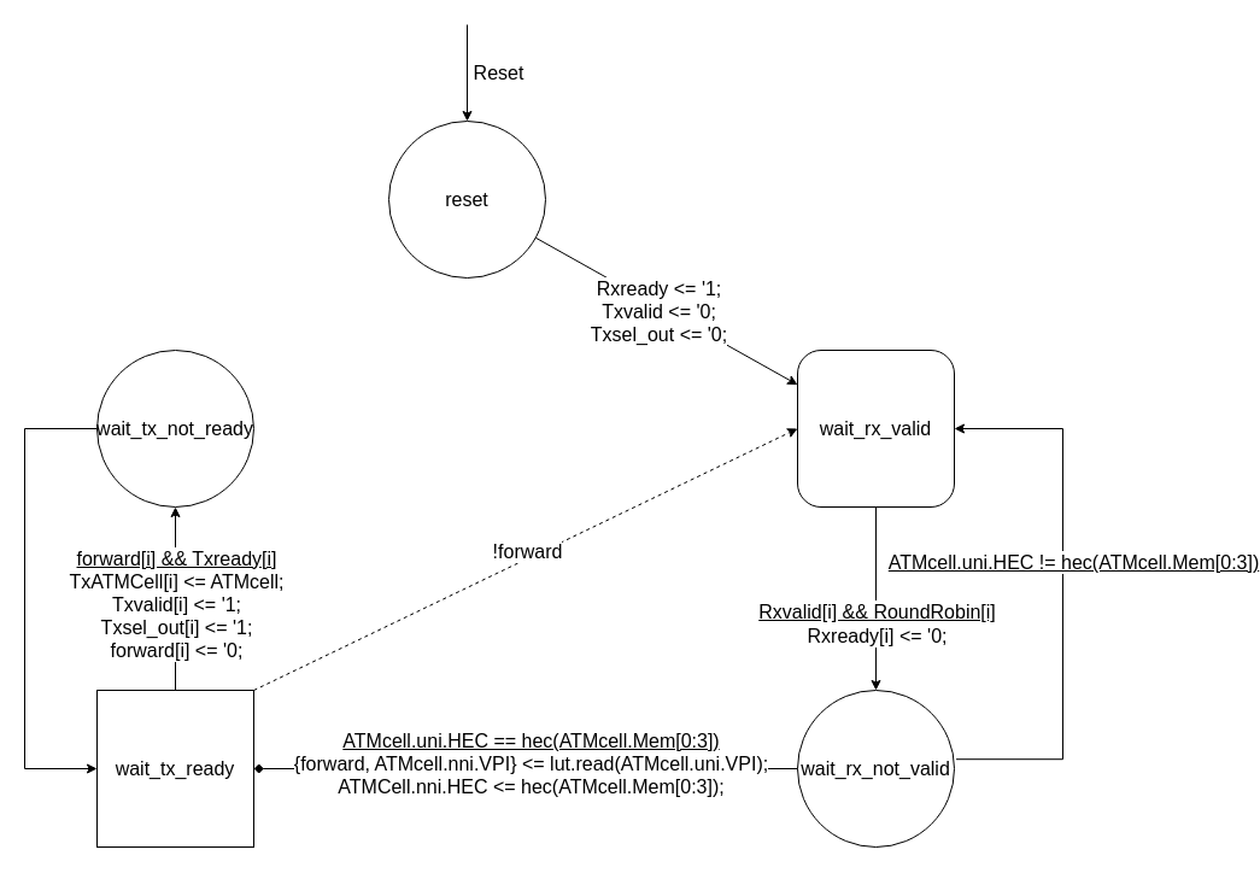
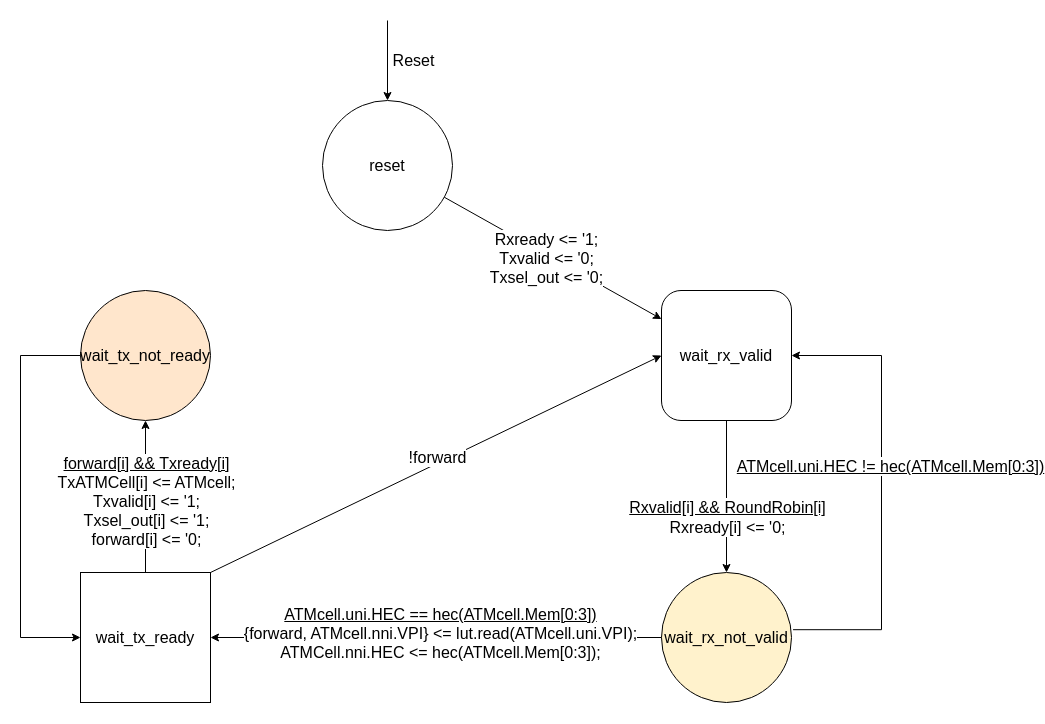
  <mxCell id="0" />
  <mxCell id="1" parent="0" />
- <mxCell id="2" value="wait_rx_not_valid" style="ellipse;whiteSpace=wrap;html=1;aspect=fixed;fontSize=16;" vertex="1" parent="1"><mxGeometry x="661" y="572" width="130" height="130" as="geometry" /></mxCell>
+ <mxCell id="2" value="wait_rx_not_valid" style="ellipse;whiteSpace=wrap;html=1;aspect=fixed;fontSize=16;fillColor=#fff2cc;" vertex="1" parent="1"><mxGeometry x="661" y="572" width="130" height="130" as="geometry" /></mxCell>
  <mxCell id="3" value="wait_rx_valid" style="whiteSpace=wrap;html=1;aspect=fixed;fontSize=16;rounded=1;" vertex="1" parent="1"><mxGeometry x="661" y="290" width="130" height="130" as="geometry" /></mxCell>
  <mxCell id="4" value="reset" style="ellipse;whiteSpace=wrap;html=1;aspect=fixed;fontSize=16;" vertex="1" parent="1"><mxGeometry x="322" y="100" width="130" height="130" as="geometry" /></mxCell>
  <mxCell id="5" value="wait_tx_ready" style="whiteSpace=wrap;html=1;aspect=fixed;fontSize=16;rounded=0;" vertex="1" parent="1"><mxGeometry x="80" y="572" width="130" height="130" as="geometry" /></mxCell>
- <mxCell id="6" value="wait_tx_not_ready" style="ellipse;whiteSpace=wrap;html=1;aspect=fixed;fontSize=16;" vertex="1" parent="1"><mxGeometry x="80" y="290" width="130" height="130" as="geometry" /></mxCell>
+ <mxCell id="6" value="wait_tx_not_ready" style="ellipse;whiteSpace=wrap;html=1;aspect=fixed;fontSize=16;fillColor=#ffe6cc;" vertex="1" parent="1"><mxGeometry x="80" y="290" width="130" height="130" as="geometry" /></mxCell>
  <mxCell id="7" value="" style="endArrow=classic;html=1;rounded=0;" edge="1" parent="1" source="4" target="3"><mxGeometry width="50" height="50" relative="1" as="geometry"><mxPoint x="472" y="340" as="sourcePoint" /><mxPoint x="452" y="440" as="targetPoint" /></mxGeometry></mxCell>
  <mxCell id="8" value="&lt;font style=&quot;font-size: 16px;&quot;&gt;Rxready &amp;lt;= '1;&lt;/font&gt;&lt;div&gt;&lt;font style=&quot;font-size: 16px;&quot;&gt;Txvalid &amp;lt;= '0;&lt;/font&gt;&lt;/div&gt;&lt;div&gt;&lt;font style=&quot;font-size: 16px;&quot;&gt;Txsel_out &amp;lt;= '0;&lt;/font&gt;&lt;/div&gt;" style="edgeLabel;html=1;align=center;verticalAlign=middle;resizable=0;points=[];" vertex="1" connectable="0" parent="7"><mxGeometry x="-0.054" y="-3" relative="1" as="geometry"><mxPoint as="offset" /></mxGeometry></mxCell>
  <mxCell id="9" value="" style="endArrow=classic;html=1;rounded=0;entryX=0.5;entryY=0;entryDx=0;entryDy=0;" edge="1" parent="1" target="4"><mxGeometry width="50" height="50" relative="1" as="geometry"><mxPoint x="387" y="20" as="sourcePoint" /><mxPoint x="402" y="90" as="targetPoint" /></mxGeometry></mxCell>
  <mxCell id="10" value="&lt;font style=&quot;font-size: 16px;&quot;&gt;Reset&lt;/font&gt;" style="edgeLabel;html=1;align=center;verticalAlign=middle;resizable=0;points=[];" vertex="1" connectable="0" parent="9"><mxGeometry x="-0.035" relative="1" as="geometry"><mxPoint x="25" as="offset" /></mxGeometry></mxCell>
  <mxCell id="11" value="" style="endArrow=classic;html=1;rounded=0;exitX=0.5;exitY=1;exitDx=0;exitDy=0;entryX=0.5;entryY=0;entryDx=0;entryDy=0;" edge="1" parent="1" source="3" target="2"><mxGeometry width="50" height="50" relative="1" as="geometry"><mxPoint x="581" y="490" as="sourcePoint" /><mxPoint x="631" y="440" as="targetPoint" /></mxGeometry></mxCell>
  <mxCell id="12" value="&lt;font style=&quot;font-size: 16px;&quot;&gt;&lt;u&gt;Rxvalid[i] &amp;amp;&amp;amp; RoundRobin[i]&lt;/u&gt;&lt;/font&gt;&lt;div&gt;&lt;font style=&quot;font-size: 16px;&quot;&gt;Rxready[i] &amp;lt;= '0;&lt;/font&gt;&lt;/div&gt;" style="edgeLabel;html=1;align=center;verticalAlign=middle;resizable=0;points=[];" vertex="1" connectable="0" parent="11"><mxGeometry x="-0.01" y="-1" relative="1" as="geometry"><mxPoint x="1" y="21" as="offset" /></mxGeometry></mxCell>
- <mxCell id="13" value="" style="endArrow=diamond;html=1;rounded=0;exitX=0;exitY=0.5;exitDx=0;exitDy=0;entryX=1;entryY=0.5;entryDx=0;entryDy=0;" edge="1" parent="1" source="2" target="5"><mxGeometry width="50" height="50" relative="1" as="geometry"><mxPoint x="352" y="752" as="sourcePoint" /><mxPoint x="402" y="702" as="targetPoint" /></mxGeometry></mxCell>
+ <mxCell id="13" value="" style="endArrow=classic;html=1;rounded=0;exitX=0;exitY=0.5;exitDx=0;exitDy=0;entryX=1;entryY=0.5;entryDx=0;entryDy=0;" edge="1" parent="1" source="2" target="5"><mxGeometry width="50" height="50" relative="1" as="geometry"><mxPoint x="352" y="752" as="sourcePoint" /><mxPoint x="402" y="702" as="targetPoint" /></mxGeometry></mxCell>
  <mxCell id="14" value="&lt;u&gt;ATMcell.uni.HEC == hec(ATMcell.Mem[0:3])&lt;/u&gt;&lt;br&gt;{forward, ATMcell.nni.VPI} &amp;lt;= lut.read(ATMcell.uni.VPI);&lt;br&gt;&lt;div&gt;ATMCell.nni.HEC &amp;lt;= hec(ATMcell.Mem[0:3]);&lt;/div&gt;" style="edgeLabel;html=1;align=center;verticalAlign=middle;resizable=0;points=[];fontSize=16;" vertex="1" connectable="0" parent="13"><mxGeometry x="0.173" y="-1" relative="1" as="geometry"><mxPoint x="43" y="-4" as="offset" /></mxGeometry></mxCell>
  <mxCell id="15" value="" style="endArrow=classic;html=1;rounded=0;entryX=1;entryY=0.5;entryDx=0;entryDy=0;exitX=1.012;exitY=0.44;exitDx=0;exitDy=0;exitPerimeter=0;edgeStyle=elbowEdgeStyle;" edge="1" parent="1" source="2" target="3"><mxGeometry width="50" height="50" relative="1" as="geometry"><mxPoint x="851" y="640" as="sourcePoint" /><mxPoint x="901" y="590" as="targetPoint" /><Array as="points"><mxPoint x="881" y="480" /></Array></mxGeometry></mxCell>
  <mxCell id="16" value="&lt;font style=&quot;font-size: 16px;&quot;&gt;&lt;u&gt;ATMcell.uni.HEC != hec(ATMcell.Mem[0:3])&lt;/u&gt;&lt;br&gt;&lt;/font&gt;" style="edgeLabel;html=1;align=center;verticalAlign=middle;resizable=0;points=[];" vertex="1" connectable="0" parent="15"><mxGeometry x="0.049" relative="1" as="geometry"><mxPoint x="8" y="-15" as="offset" /></mxGeometry></mxCell>
- <mxCell id="17" value="" style="endArrow=classic;html=1;rounded=0;entryX=0;entryY=0.5;entryDx=0;entryDy=0;exitX=1;exitY=0;exitDx=0;exitDy=0;dashed=1;" edge="1" parent="1" source="5" target="3"><mxGeometry width="50" height="50" relative="1" as="geometry"><mxPoint x="210" y="530" as="sourcePoint" /><mxPoint x="550" y="350" as="targetPoint" /></mxGeometry></mxCell>
+ <mxCell id="17" value="" style="endArrow=classic;html=1;rounded=0;entryX=0;entryY=0.5;entryDx=0;entryDy=0;exitX=1;exitY=0;exitDx=0;exitDy=0;" edge="1" parent="1" source="5" target="3"><mxGeometry width="50" height="50" relative="1" as="geometry"><mxPoint x="210" y="530" as="sourcePoint" /><mxPoint x="550" y="350" as="targetPoint" /></mxGeometry></mxCell>
  <mxCell id="18" value="&lt;font style=&quot;font-size: 16px;&quot;&gt;!forward&lt;/font&gt;" style="edgeLabel;html=1;align=center;verticalAlign=middle;resizable=0;points=[];" vertex="1" connectable="0" parent="17"><mxGeometry x="-0.017" relative="1" as="geometry"><mxPoint x="5" y="-9" as="offset" /></mxGeometry></mxCell>
  <mxCell id="19" value="" style="endArrow=classic;html=1;rounded=0;exitX=0.5;exitY=0;exitDx=0;exitDy=0;entryX=0.5;entryY=1;entryDx=0;entryDy=0;" edge="1" parent="1" source="5" target="6"><mxGeometry width="50" height="50" relative="1" as="geometry"><mxPoint x="120" y="520" as="sourcePoint" /><mxPoint x="170" y="470" as="targetPoint" /></mxGeometry></mxCell>
  <mxCell id="20" value="&lt;font style=&quot;font-size: 16px;&quot;&gt;&lt;u&gt;forward[i] &amp;amp;&amp;amp; Txready[i]&lt;/u&gt;&lt;br&gt;&lt;/font&gt;&lt;div&gt;&lt;span style=&quot;font-size: 16px;&quot;&gt;TxATMCell[i] &amp;lt;= ATMcell;&lt;/span&gt;&lt;/div&gt;&lt;div&gt;&lt;font style=&quot;font-size: 16px;&quot;&gt;Txvalid[i] &amp;lt;= '1;&lt;/font&gt;&lt;/div&gt;&lt;div&gt;&lt;font style=&quot;font-size: 16px;&quot;&gt;Txsel_out[i] &amp;lt;= '1;&lt;/font&gt;&lt;/div&gt;&lt;div&gt;&lt;font style=&quot;font-size: 16px;&quot;&gt;forward[i] &amp;lt;= '0;&lt;/font&gt;&lt;/div&gt;" style="edgeLabel;html=1;align=center;verticalAlign=middle;resizable=0;points=[];" vertex="1" connectable="0" parent="19"><mxGeometry x="0.083" y="-1" relative="1" as="geometry"><mxPoint x="-1" y="10" as="offset" /></mxGeometry></mxCell>
  <mxCell id="21" value="" style="endArrow=classic;html=1;rounded=0;exitX=0;exitY=0.5;exitDx=0;exitDy=0;entryX=0;entryY=0.5;entryDx=0;entryDy=0;edgeStyle=orthogonalEdgeStyle;" edge="1" parent="1" source="6" target="5"><mxGeometry width="50" height="50" relative="1" as="geometry"><mxPoint x="280" y="420" as="sourcePoint" /><mxPoint x="330" y="370" as="targetPoint" /><Array as="points"><mxPoint x="20" y="355" /><mxPoint x="20" y="637" /></Array></mxGeometry></mxCell>
